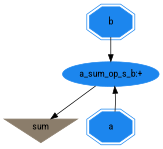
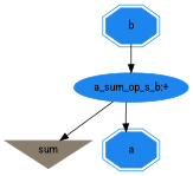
  digraph {
    fontname="Roboto Condensed"
    node [color=dodgerblue2 fontname="Roboto Condensed" shape=doubleoctagon style=filled]
    edge [fontname="Roboto Condensed"]
    n1 [color=bisque4 label=sum shape=invtriangle]
    n2 [label="a_sum_op_s_b:+" shape=ellipse]
    n3 [label=b]
    n4 [label=a]
    n2 -> n1
    n3 -> n2
-   n4 -> n2
+   n2 -> n4
  }
